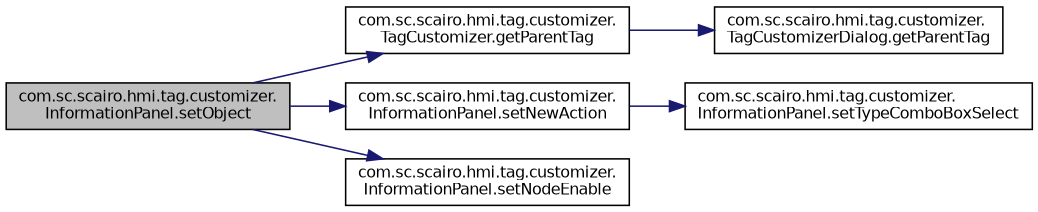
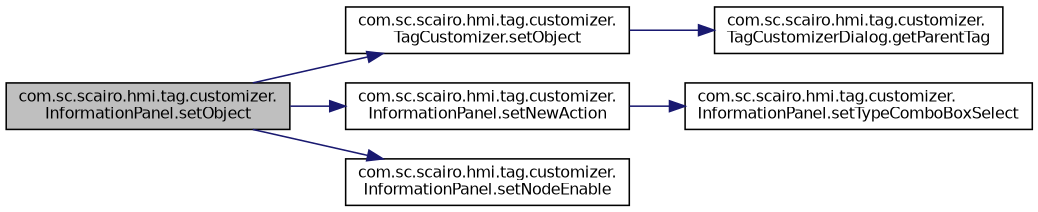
  digraph {
    rankdir=LR
    node [color=black fillcolor=white fontname=Helvetica fontsize=10 shape=record style=filled]
    edge [color=midnightblue fontname=Helvetica fontsize=10 labelfontname=Helvetica labelfontsize=10 style=solid]
    n1 [fillcolor=grey75 fontcolor=black height=0.2 label="com.sc.scairo.hmi.tag.customizer.\lInformationPanel.setObject" width=0.4]
-   n2 [height=0.2 label="com.sc.scairo.hmi.tag.customizer.\lTagCustomizer.getParentTag" width=0.4]
+   n2 [height=0.2 label="com.sc.scairo.hmi.tag.customizer.\lTagCustomizer.setObject" width=0.4]
    n3 [height=0.2 label="com.sc.scairo.hmi.tag.customizer.\lInformationPanel.setNewAction" width=0.4]
    n4 [height=0.2 label="com.sc.scairo.hmi.tag.customizer.\lInformationPanel.setNodeEnable" width=0.4]
    n5 [height=0.2 label="com.sc.scairo.hmi.tag.customizer.\lTagCustomizerDialog.getParentTag" width=0.4]
    n6 [height=0.2 label="com.sc.scairo.hmi.tag.customizer.\lInformationPanel.setTypeComboBoxSelect" width=0.4]
    n1 -> n2
    n1 -> n3
    n1 -> n4
    n2 -> n5
    n3 -> n6
  }
